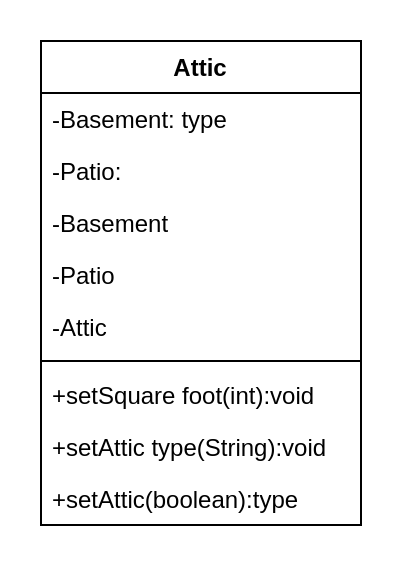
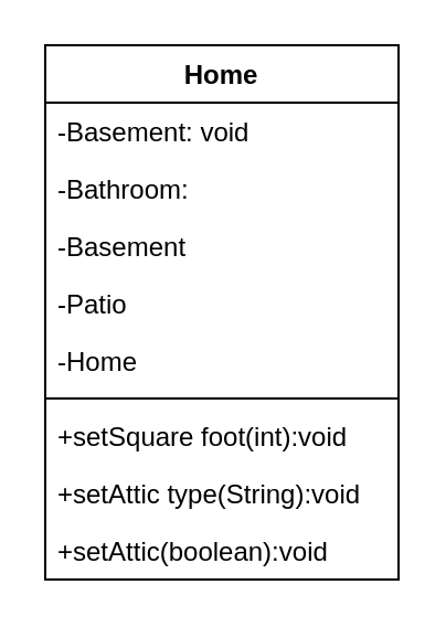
  <mxCell id="0" />
  <mxCell id="1" parent="0" />
- <mxCell id="2" value="Attic" style="swimlane;fontStyle=1;align=center;verticalAlign=top;childLayout=stackLayout;horizontal=1;startSize=26;horizontalStack=0;resizeParent=1;resizeParentMax=0;resizeLast=0;collapsible=1;marginBottom=0;" vertex="1" parent="1"><mxGeometry x="20" y="20" width="160" height="242" as="geometry" /></mxCell>
- <mxCell id="3" value="-Basement: type" style="text;strokeColor=none;fillColor=none;align=left;verticalAlign=top;spacingLeft=4;spacingRight=4;overflow=hidden;rotatable=0;points=[[0,0.5],[1,0.5]];portConstraint=eastwest;" vertex="1" parent="2"><mxGeometry y="26" width="160" height="26" as="geometry" /></mxCell>
- <mxCell id="4" value="-Patio:" style="text;strokeColor=none;fillColor=none;align=left;verticalAlign=top;spacingLeft=4;spacingRight=4;overflow=hidden;rotatable=0;points=[[0,0.5],[1,0.5]];portConstraint=eastwest;" vertex="1" parent="2"><mxGeometry y="52" width="160" height="26" as="geometry" /></mxCell>
+ <mxCell id="2" value="Home" style="swimlane;fontStyle=1;align=center;verticalAlign=top;childLayout=stackLayout;horizontal=1;startSize=26;horizontalStack=0;resizeParent=1;resizeParentMax=0;resizeLast=0;collapsible=1;marginBottom=0;" vertex="1" parent="1"><mxGeometry x="20" y="20" width="160" height="242" as="geometry" /></mxCell>
+ <mxCell id="3" value="-Basement: void" style="text;strokeColor=none;fillColor=none;align=left;verticalAlign=top;spacingLeft=4;spacingRight=4;overflow=hidden;rotatable=0;points=[[0,0.5],[1,0.5]];portConstraint=eastwest;" vertex="1" parent="2"><mxGeometry y="26" width="160" height="26" as="geometry" /></mxCell>
+ <mxCell id="4" value="-Bathroom:" style="text;strokeColor=none;fillColor=none;align=left;verticalAlign=top;spacingLeft=4;spacingRight=4;overflow=hidden;rotatable=0;points=[[0,0.5],[1,0.5]];portConstraint=eastwest;" vertex="1" parent="2"><mxGeometry y="52" width="160" height="26" as="geometry" /></mxCell>
  <mxCell id="5" value="-Basement" style="text;strokeColor=none;fillColor=none;align=left;verticalAlign=top;spacingLeft=4;spacingRight=4;overflow=hidden;rotatable=0;points=[[0,0.5],[1,0.5]];portConstraint=eastwest;" vertex="1" parent="2"><mxGeometry y="78" width="160" height="26" as="geometry" /></mxCell>
  <mxCell id="6" value="-Patio" style="text;strokeColor=none;fillColor=none;align=left;verticalAlign=top;spacingLeft=4;spacingRight=4;overflow=hidden;rotatable=0;points=[[0,0.5],[1,0.5]];portConstraint=eastwest;" vertex="1" parent="2"><mxGeometry y="104" width="160" height="26" as="geometry" /></mxCell>
- <mxCell id="7" value="-Attic" style="text;strokeColor=none;fillColor=none;align=left;verticalAlign=top;spacingLeft=4;spacingRight=4;overflow=hidden;rotatable=0;points=[[0,0.5],[1,0.5]];portConstraint=eastwest;" vertex="1" parent="2"><mxGeometry y="130" width="160" height="26" as="geometry" /></mxCell>
+ <mxCell id="7" value="-Home" style="text;strokeColor=none;fillColor=none;align=left;verticalAlign=top;spacingLeft=4;spacingRight=4;overflow=hidden;rotatable=0;points=[[0,0.5],[1,0.5]];portConstraint=eastwest;" vertex="1" parent="2"><mxGeometry y="130" width="160" height="26" as="geometry" /></mxCell>
  <mxCell id="8" value="" style="line;strokeWidth=1;fillColor=none;align=left;verticalAlign=middle;spacingTop=-1;spacingLeft=3;spacingRight=3;rotatable=0;labelPosition=right;points=[];portConstraint=eastwest;" vertex="1" parent="2"><mxGeometry y="156" width="160" height="8" as="geometry" /></mxCell>
  <mxCell id="9" value="+setSquare foot(int):void" style="text;strokeColor=none;fillColor=none;align=left;verticalAlign=top;spacingLeft=4;spacingRight=4;overflow=hidden;rotatable=0;points=[[0,0.5],[1,0.5]];portConstraint=eastwest;" vertex="1" parent="2"><mxGeometry y="164" width="160" height="26" as="geometry" /></mxCell>
  <mxCell id="10" value="+setAttic type(String):void" style="text;strokeColor=none;fillColor=none;align=left;verticalAlign=top;spacingLeft=4;spacingRight=4;overflow=hidden;rotatable=0;points=[[0,0.5],[1,0.5]];portConstraint=eastwest;" vertex="1" parent="2"><mxGeometry y="190" width="160" height="26" as="geometry" /></mxCell>
- <mxCell id="11" value="+setAttic(boolean):type" style="text;strokeColor=none;fillColor=none;align=left;verticalAlign=top;spacingLeft=4;spacingRight=4;overflow=hidden;rotatable=0;points=[[0,0.5],[1,0.5]];portConstraint=eastwest;" vertex="1" parent="2"><mxGeometry y="216" width="160" height="26" as="geometry" /></mxCell>
+ <mxCell id="11" value="+setAttic(boolean):void" style="text;strokeColor=none;fillColor=none;align=left;verticalAlign=top;spacingLeft=4;spacingRight=4;overflow=hidden;rotatable=0;points=[[0,0.5],[1,0.5]];portConstraint=eastwest;" vertex="1" parent="2"><mxGeometry y="216" width="160" height="26" as="geometry" /></mxCell>
